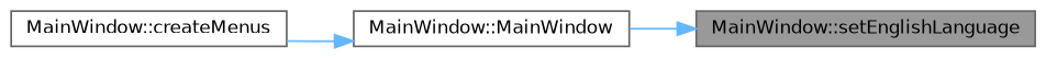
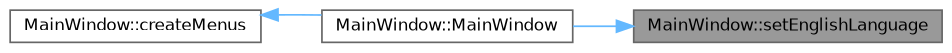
  digraph {
    rankdir=RL
    node [color=grey40 fillcolor=white fontname=Helvetica fontsize=10 shape=box style=filled]
    edge [color=steelblue1 dir=back fontname=Helvetica fontsize=10 labelfontname=Helvetica labelfontsize=10 style=solid]
    n1 [color=gray40 fillcolor=grey60 fontcolor=black height=0.2 label="MainWindow::setEnglishLanguage" width=0.4]
    n2 [height=0.2 label="MainWindow::MainWindow" width=0.4]
    n3 [height=0.2 label="MainWindow::createMenus" width=0.4]
    n1 -> n2
-   n2 -> n3
+   n3 -> n2
  }
